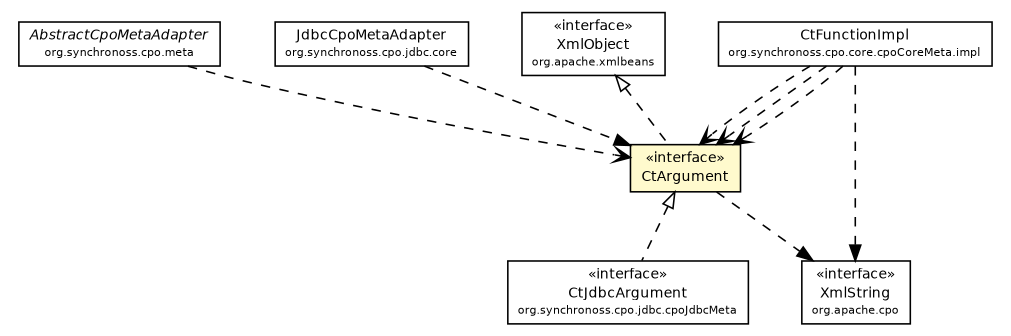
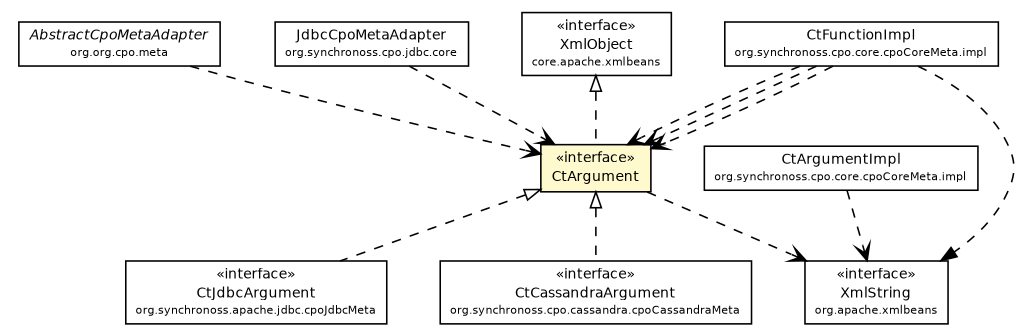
  digraph {
    node [fontcolor=black fontname=Helvetica fontsize=9.0 shape=plaintext]
    edge [arrowhead=open color=black fontcolor=black fontname=Helvetica fontsize=10.0 headport=p labelfontname=Helvetica labelfontsize=10 style=dashed tailport=p]
-   n1 [label=<<table border="0" cellborder="1" cellspacing="0" cellpadding="2" port="p" href="../../meta/AbstractCpoMetaAdapter.html"> 		<tr><td><table border="0" cellspacing="0" cellpadding="1"> 			<tr><td><font face="Helvetica-Oblique"> AbstractCpoMetaAdapter </font></td></tr> 			<tr><td><font point-size="7.0"> org.synchronoss.cpo.meta </font></td></tr> 		</table></td></tr> 		</table>>]
+   n1 [label=<<table border="0" cellborder="1" cellspacing="0" cellpadding="2" port="p" href="../../meta/AbstractCpoMetaAdapter.html"> 		<tr><td><table border="0" cellspacing="0" cellpadding="1"> 			<tr><td><font face="Helvetica-Oblique"> AbstractCpoMetaAdapter </font></td></tr> 			<tr><td><font point-size="7.0"> org.org.cpo.meta </font></td></tr> 		</table></td></tr> 		</table>>]
    n2 [label=<<table border="0" cellborder="1" cellspacing="0" cellpadding="2" port="p" bgcolor="lemonChiffon" href="./CtArgument.html"> 		<tr><td><table border="0" cellspacing="0" cellpadding="1"> 			<tr><td> &laquo;interface&raquo; </td></tr> 			<tr><td> CtArgument </td></tr> 		</table></td></tr> 		</table>>]
-   n3 [label=<<table border="0" cellborder="1" cellspacing="0" cellpadding="2" port="p" href="../../jdbc/cpoJdbcMeta/CtJdbcArgument.html"> 		<tr><td><table border="0" cellspacing="0" cellpadding="1"> 			<tr><td> &laquo;interface&raquo; </td></tr> 			<tr><td> CtJdbcArgument </td></tr> 			<tr><td><font point-size="7.0"> org.synchronoss.cpo.jdbc.cpoJdbcMeta </font></td></tr> 		</table></td></tr> 		</table>>]
-   n5 [label=<<table border="0" cellborder="1" cellspacing="0" cellpadding="2" port="p" href="http://java.sun.com/j2se/1.4.2/docs/api/org/apache/xmlbeans/XmlString.html"> 		<tr><td><table border="0" cellspacing="0" cellpadding="1"> 			<tr><td> &laquo;interface&raquo; </td></tr> 			<tr><td> XmlString </td></tr> 			<tr><td><font point-size="7.0"> org.apache.cpo </font></td></tr> 		</table></td></tr> 		</table>>]
+   n3 [label=<<table border="0" cellborder="1" cellspacing="0" cellpadding="2" port="p" href="../../jdbc/cpoJdbcMeta/CtJdbcArgument.html"> 		<tr><td><table border="0" cellspacing="0" cellpadding="1"> 			<tr><td> &laquo;interface&raquo; </td></tr> 			<tr><td> CtJdbcArgument </td></tr> 			<tr><td><font point-size="7.0"> org.synchronoss.apache.jdbc.cpoJdbcMeta </font></td></tr> 		</table></td></tr> 		</table>>]
+   n4 [label=<<table border="0" cellborder="1" cellspacing="0" cellpadding="2" port="p" href="../../cassandra/cpoCassandraMeta/CtCassandraArgument.html"> 		<tr><td><table border="0" cellspacing="0" cellpadding="1"> 			<tr><td> &laquo;interface&raquo; </td></tr> 			<tr><td> CtCassandraArgument </td></tr> 			<tr><td><font point-size="7.0"> org.synchronoss.cpo.cassandra.cpoCassandraMeta </font></td></tr> 		</table></td></tr> 		</table>>]
+   n5 [label=<<table border="0" cellborder="1" cellspacing="0" cellpadding="2" port="p" href="http://java.sun.com/j2se/1.4.2/docs/api/org/apache/xmlbeans/XmlString.html"> 		<tr><td><table border="0" cellspacing="0" cellpadding="1"> 			<tr><td> &laquo;interface&raquo; </td></tr> 			<tr><td> XmlString </td></tr> 			<tr><td><font point-size="7.0"> org.apache.xmlbeans </font></td></tr> 		</table></td></tr> 		</table>>]
    n6 [label=<<table border="0" cellborder="1" cellspacing="0" cellpadding="2" port="p" href="../../jdbc/meta/JdbcCpoMetaAdapter.html"> 		<tr><td><table border="0" cellspacing="0" cellpadding="1"> 			<tr><td> JdbcCpoMetaAdapter </td></tr> 			<tr><td><font point-size="7.0"> org.synchronoss.cpo.jdbc.core </font></td></tr> 		</table></td></tr> 		</table>>]
+   n7 [label=<<table border="0" cellborder="1" cellspacing="0" cellpadding="2" port="p" href="./impl/CtArgumentImpl.html"> 		<tr><td><table border="0" cellspacing="0" cellpadding="1"> 			<tr><td> CtArgumentImpl </td></tr> 			<tr><td><font point-size="7.0"> org.synchronoss.cpo.core.cpoCoreMeta.impl </font></td></tr> 		</table></td></tr> 		</table>>]
    n8 [label=<<table border="0" cellborder="1" cellspacing="0" cellpadding="2" port="p" href="./impl/CtFunctionImpl.html"> 		<tr><td><table border="0" cellspacing="0" cellpadding="1"> 			<tr><td> CtFunctionImpl </td></tr> 			<tr><td><font point-size="7.0"> org.synchronoss.cpo.core.cpoCoreMeta.impl </font></td></tr> 		</table></td></tr> 		</table>>]
-   n9 [label=<<table border="0" cellborder="1" cellspacing="0" cellpadding="2" port="p" href="http://java.sun.com/j2se/1.4.2/docs/api/org/apache/xmlbeans/XmlObject.html"> 		<tr><td><table border="0" cellspacing="0" cellpadding="1"> 			<tr><td> &laquo;interface&raquo; </td></tr> 			<tr><td> XmlObject </td></tr> 			<tr><td><font point-size="7.0"> org.apache.xmlbeans </font></td></tr> 		</table></td></tr> 		</table>>]
+   n9 [label=<<table border="0" cellborder="1" cellspacing="0" cellpadding="2" port="p" href="http://java.sun.com/j2se/1.4.2/docs/api/org/apache/xmlbeans/XmlObject.html"> 		<tr><td><table border="0" cellspacing="0" cellpadding="1"> 			<tr><td> &laquo;interface&raquo; </td></tr> 			<tr><td> XmlObject </td></tr> 			<tr><td><font point-size="7.0"> core.apache.xmlbeans </font></td></tr> 		</table></td></tr> 		</table>>]
    n1 -> n2
    n2 -> n3 [arrowtail=empty dir=back fontsize=10 arrowhead="" color="" fontcolor=""]
-   n2 -> n5 [arrowhead=normal]
-   n6 -> n2 [arrowhead=normal]
+   n2 -> n4 [arrowtail=empty dir=back fontsize=10 arrowhead="" color="" fontcolor=""]
+   n2 -> n5
+   n6 -> n2
+   n7 -> n5
    n8 -> n2
    n8 -> n2
    n8 -> n2
    n8 -> n5 [arrowhead=normal]
    n9 -> n2 [arrowtail=empty dir=back fontsize=10 arrowhead="" color="" fontcolor=""]
  }
